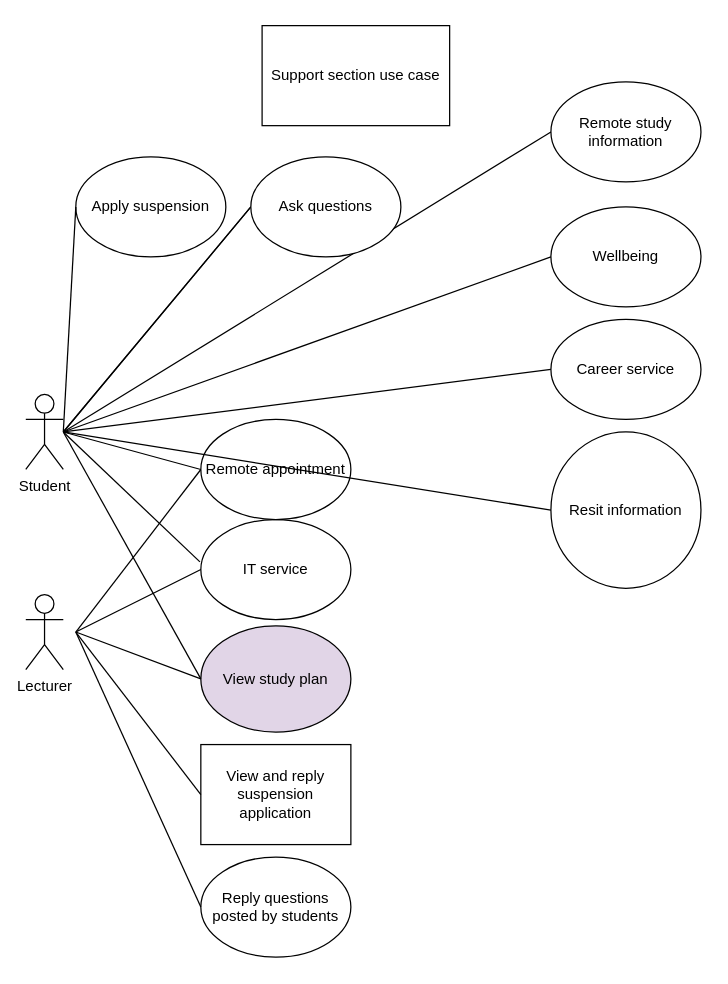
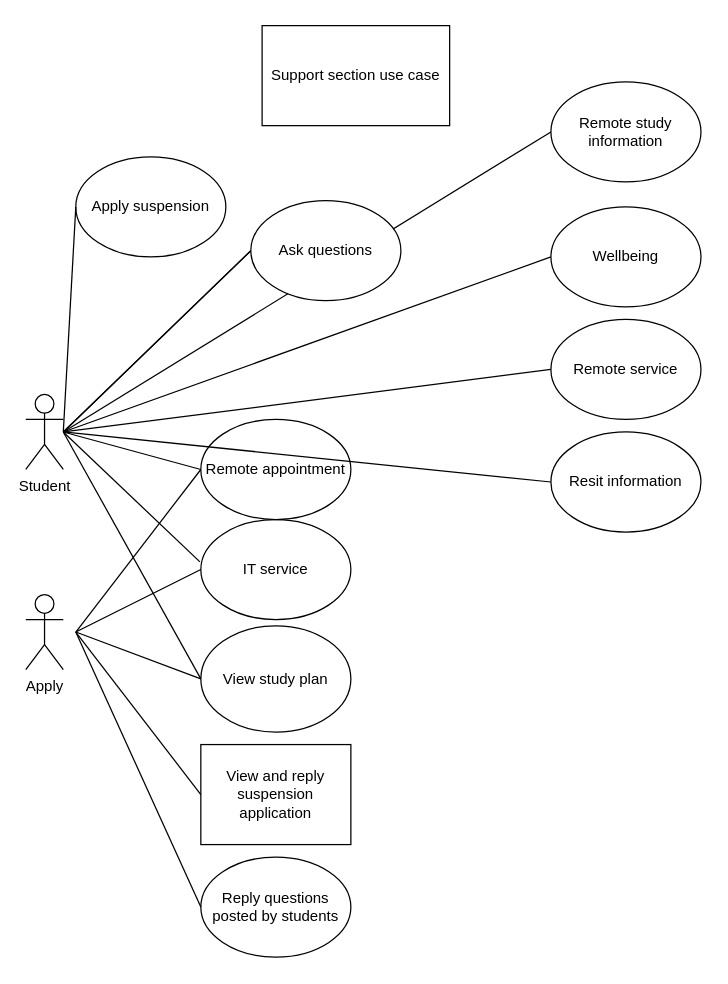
  <mxCell id="0" />
  <mxCell id="1" parent="0" />
  <mxCell id="2" value="Support section use case" style="rounded=0;whiteSpace=wrap;html=1;" vertex="1" parent="1"><mxGeometry x="209" y="20" width="150" height="80" as="geometry" /></mxCell>
  <mxCell id="3" value="Wellbeing" style="ellipse;whiteSpace=wrap;html=1;" vertex="1" parent="1"><mxGeometry x="440" y="165" width="120" height="80" as="geometry" /></mxCell>
  <mxCell id="4" value="Student" style="shape=umlActor;html=1;verticalLabelPosition=bottom;verticalAlign=top;align=center;" vertex="1" parent="1"><mxGeometry x="20" y="315" width="30" height="60" as="geometry" /></mxCell>
- <mxCell id="5" value="Lecturer" style="shape=umlActor;html=1;verticalLabelPosition=bottom;verticalAlign=top;align=center;" vertex="1" parent="1"><mxGeometry x="20" y="475" width="30" height="60" as="geometry" /></mxCell>
+ <mxCell id="5" value="Apply" style="shape=umlActor;html=1;verticalLabelPosition=bottom;verticalAlign=top;align=center;" vertex="1" parent="1"><mxGeometry x="20" y="475" width="30" height="60" as="geometry" /></mxCell>
  <mxCell id="6" value="Remote study information" style="ellipse;whiteSpace=wrap;html=1;" vertex="1" parent="1"><mxGeometry x="440" y="65" width="120" height="80" as="geometry" /></mxCell>
- <mxCell id="7" value="View study plan" style="ellipse;whiteSpace=wrap;html=1;fillColor=#e1d5e7;" vertex="1" parent="1"><mxGeometry x="160" y="500" width="120" height="85" as="geometry" /></mxCell>
+ <mxCell id="7" value="View study plan" style="ellipse;whiteSpace=wrap;html=1;" vertex="1" parent="1"><mxGeometry x="160" y="500" width="120" height="85" as="geometry" /></mxCell>
  <mxCell id="8" value="Apply suspension" style="ellipse;whiteSpace=wrap;html=1;" vertex="1" parent="1"><mxGeometry x="60" y="125" width="120" height="80" as="geometry" /></mxCell>
  <mxCell id="9" value="IT service" style="ellipse;whiteSpace=wrap;html=1;" vertex="1" parent="1"><mxGeometry x="160" y="415" width="120" height="80" as="geometry" /></mxCell>
- <mxCell id="10" value="Career service" style="ellipse;whiteSpace=wrap;html=1;" vertex="1" parent="1"><mxGeometry x="440" y="255" width="120" height="80" as="geometry" /></mxCell>
- <mxCell id="11" value="Resit information" style="ellipse;whiteSpace=wrap;html=1;" vertex="1" parent="1"><mxGeometry x="440" y="345" width="120" height="125" as="geometry" /></mxCell>
+ <mxCell id="10" value="Remote service" style="ellipse;whiteSpace=wrap;html=1;" vertex="1" parent="1"><mxGeometry x="440" y="255" width="120" height="80" as="geometry" /></mxCell>
+ <mxCell id="11" value="Resit information" style="ellipse;whiteSpace=wrap;html=1;" vertex="1" parent="1"><mxGeometry x="440" y="345" width="120" height="80" as="geometry" /></mxCell>
  <mxCell id="12" value="Remote appointment" style="ellipse;whiteSpace=wrap;html=1;" vertex="1" parent="1"><mxGeometry x="160" y="335" width="120" height="80" as="geometry" /></mxCell>
  <mxCell id="13" value="" style="endArrow=none;html=1;rounded=0;entryX=0;entryY=0.5;entryDx=0;entryDy=0;startArrow=none;" edge="1" parent="1" target="6"><mxGeometry width="50" height="50" relative="1" as="geometry"><mxPoint x="50" y="345" as="sourcePoint" /><mxPoint x="100" y="295" as="targetPoint" /></mxGeometry></mxCell>
  <mxCell id="14" value="" style="endArrow=none;html=1;rounded=0;entryX=0;entryY=0.5;entryDx=0;entryDy=0;" edge="1" parent="1" target="3"><mxGeometry width="50" height="50" relative="1" as="geometry"><mxPoint x="50" y="345" as="sourcePoint" /><mxPoint x="100" y="295" as="targetPoint" /></mxGeometry></mxCell>
  <mxCell id="15" value="" style="endArrow=none;html=1;rounded=0;entryX=0;entryY=0.5;entryDx=0;entryDy=0;" edge="1" parent="1" target="7"><mxGeometry width="50" height="50" relative="1" as="geometry"><mxPoint x="60" y="505" as="sourcePoint" /><mxPoint x="120" y="525" as="targetPoint" /></mxGeometry></mxCell>
  <mxCell id="16" value="" style="endArrow=none;html=1;rounded=0;entryX=0;entryY=0.5;entryDx=0;entryDy=0;" edge="1" parent="1" target="12"><mxGeometry width="50" height="50" relative="1" as="geometry"><mxPoint x="50" y="345" as="sourcePoint" /><mxPoint x="100" y="295" as="targetPoint" /></mxGeometry></mxCell>
  <mxCell id="17" value="" style="endArrow=none;html=1;rounded=0;exitX=0;exitY=0.5;exitDx=0;exitDy=0;" edge="1" parent="1" source="8"><mxGeometry width="50" height="50" relative="1" as="geometry"><mxPoint x="220" y="395" as="sourcePoint" /><mxPoint x="50" y="345" as="targetPoint" /></mxGeometry></mxCell>
  <mxCell id="18" value="" style="endArrow=none;html=1;rounded=0;entryX=0;entryY=0.5;entryDx=0;entryDy=0;" edge="1" parent="1" target="26"><mxGeometry width="50" height="50" relative="1" as="geometry"><mxPoint x="50" y="345" as="sourcePoint" /><mxPoint x="100" y="295" as="targetPoint" /></mxGeometry></mxCell>
  <mxCell id="19" value="" style="endArrow=none;html=1;rounded=0;entryX=-0.006;entryY=0.424;entryDx=0;entryDy=0;entryPerimeter=0;" edge="1" parent="1" target="9"><mxGeometry width="50" height="50" relative="1" as="geometry"><mxPoint x="50" y="345" as="sourcePoint" /><mxPoint x="100" y="295" as="targetPoint" /></mxGeometry></mxCell>
  <mxCell id="20" value="" style="endArrow=none;html=1;rounded=0;entryX=0;entryY=0.5;entryDx=0;entryDy=0;" edge="1" parent="1" target="10"><mxGeometry width="50" height="50" relative="1" as="geometry"><mxPoint x="50" y="345" as="sourcePoint" /><mxPoint x="370" y="480" as="targetPoint" /></mxGeometry></mxCell>
  <mxCell id="21" value="" style="endArrow=none;html=1;rounded=0;entryX=0;entryY=0.5;entryDx=0;entryDy=0;" edge="1" parent="1" target="11"><mxGeometry width="50" height="50" relative="1" as="geometry"><mxPoint x="50" y="345" as="sourcePoint" /><mxPoint x="270" y="415" as="targetPoint" /></mxGeometry></mxCell>
  <mxCell id="22" value="View and reply suspension application" style="whiteSpace=wrap;html=1;rounded=0;" vertex="1" parent="1"><mxGeometry x="160" y="595" width="120" height="80" as="geometry" /></mxCell>
  <mxCell id="23" value="" style="endArrow=none;html=1;rounded=0;entryX=0;entryY=0.5;entryDx=0;entryDy=0;" edge="1" parent="1" target="22"><mxGeometry width="50" height="50" relative="1" as="geometry"><mxPoint x="60" y="505" as="sourcePoint" /><mxPoint x="190" y="715" as="targetPoint" /></mxGeometry></mxCell>
  <mxCell id="24" value="" style="endArrow=none;html=1;rounded=0;entryX=0;entryY=0.5;entryDx=0;entryDy=0;" edge="1" parent="1" target="7"><mxGeometry width="50" height="50" relative="1" as="geometry"><mxPoint x="50" y="345" as="sourcePoint" /><mxPoint x="200" y="455" as="targetPoint" /></mxGeometry></mxCell>
  <mxCell id="25" value="" style="endArrow=none;html=1;rounded=0;entryX=0;entryY=0.5;entryDx=0;entryDy=0;" edge="1" parent="1" target="26"><mxGeometry width="50" height="50" relative="1" as="geometry"><mxPoint x="50" y="345" as="sourcePoint" /><mxPoint x="520" y="105" as="targetPoint" /></mxGeometry></mxCell>
- <mxCell id="26" value="Ask questions" style="ellipse;whiteSpace=wrap;html=1;" vertex="1" parent="1"><mxGeometry x="200" y="125" width="120" height="80" as="geometry" /></mxCell>
+ <mxCell id="26" value="Ask questions" style="ellipse;whiteSpace=wrap;html=1;" vertex="1" parent="1"><mxGeometry x="200" y="160" width="120" height="80" as="geometry" /></mxCell>
  <mxCell id="27" value="Reply questions posted by students" style="ellipse;whiteSpace=wrap;html=1;" vertex="1" parent="1"><mxGeometry x="160" y="685" width="120" height="80" as="geometry" /></mxCell>
  <mxCell id="28" value="" style="endArrow=none;html=1;rounded=0;exitX=0;exitY=0.5;exitDx=0;exitDy=0;" edge="1" parent="1" source="27"><mxGeometry width="50" height="50" relative="1" as="geometry"><mxPoint x="10" y="555" as="sourcePoint" /><mxPoint x="60" y="505" as="targetPoint" /></mxGeometry></mxCell>
  <mxCell id="29" value="" style="endArrow=none;html=1;rounded=0;entryX=0;entryY=0.5;entryDx=0;entryDy=0;" edge="1" parent="1" target="9"><mxGeometry width="50" height="50" relative="1" as="geometry"><mxPoint x="60" y="505" as="sourcePoint" /><mxPoint x="150" y="445" as="targetPoint" /></mxGeometry></mxCell>
  <mxCell id="30" value="" style="endArrow=none;html=1;rounded=0;" edge="1" parent="1"><mxGeometry width="50" height="50" relative="1" as="geometry"><mxPoint x="60" y="505" as="sourcePoint" /><mxPoint x="160" y="375" as="targetPoint" /></mxGeometry></mxCell>
